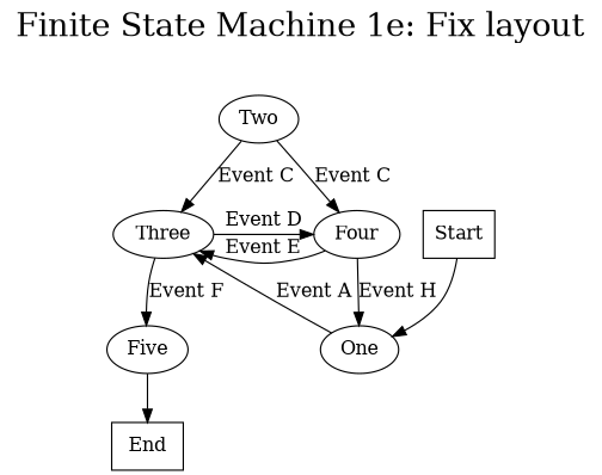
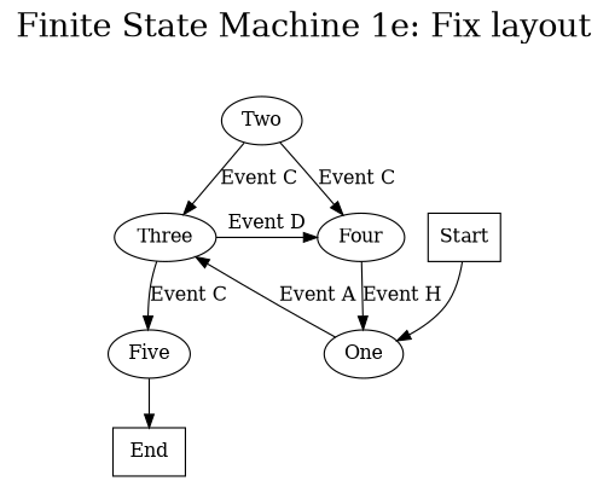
  digraph {
    fontsize=24
    label="Finite State Machine 1e: Fix layout"
    labelloc=t
    Three
    Four
    Five
    One
    Start [shape=box]
    Two
    End [shape=box]
    subgraph sub_1 {
      rank=same
      Three
      Four
    }
    Three -> Four [label="Event D"]
-   Three -> Five [label="Event F"]
-   Four -> Three [label="Event E"]
+   Three -> Five [label="Event C"]
    Four -> One [label="Event H"]
    Five -> End
    One -> Three [label="Event A"]
    Start -> One
    Two -> Three [label="Event C"]
    Two -> Four [label="Event C"]
  }
